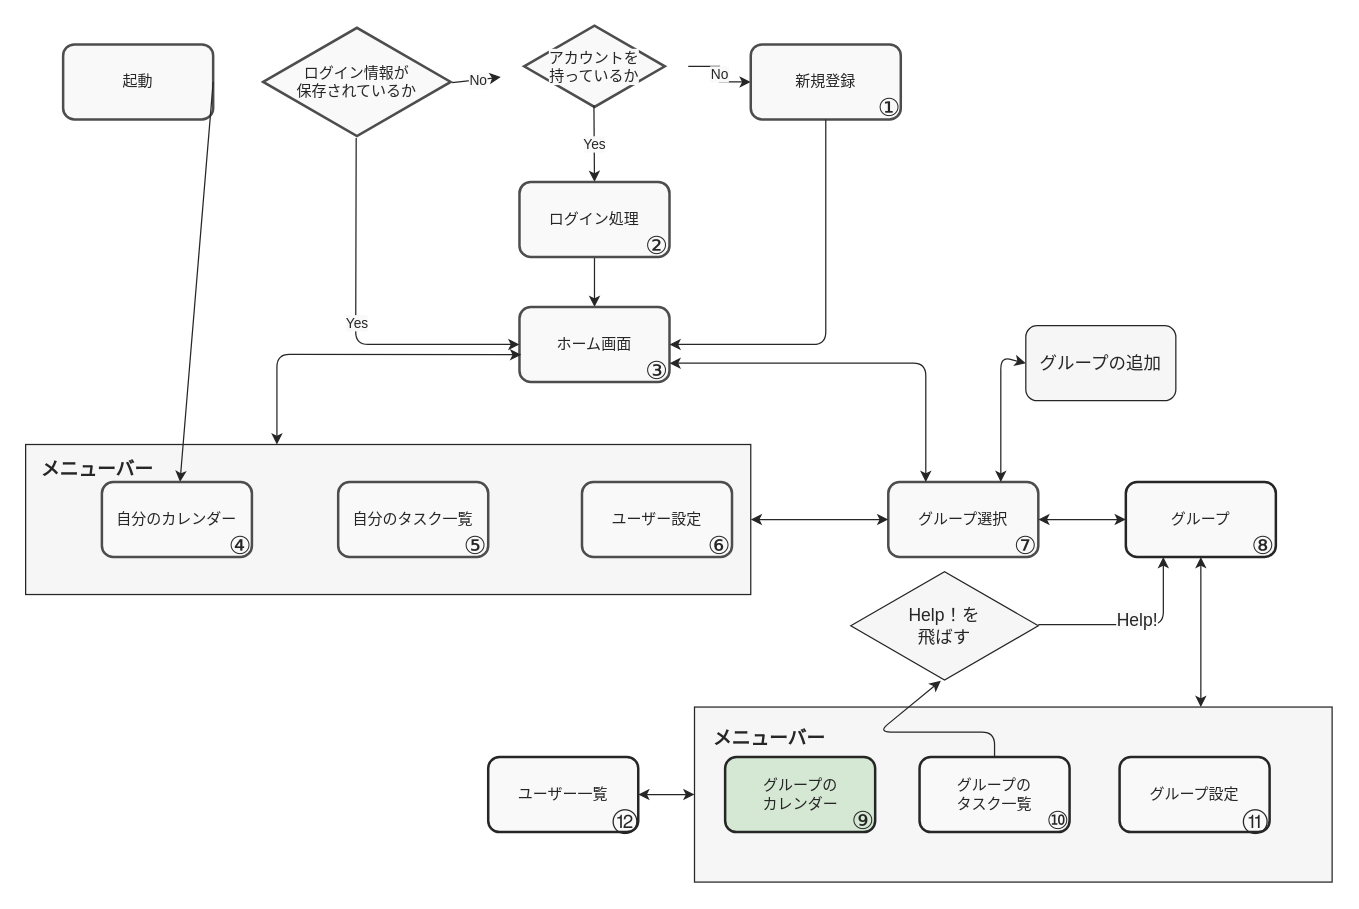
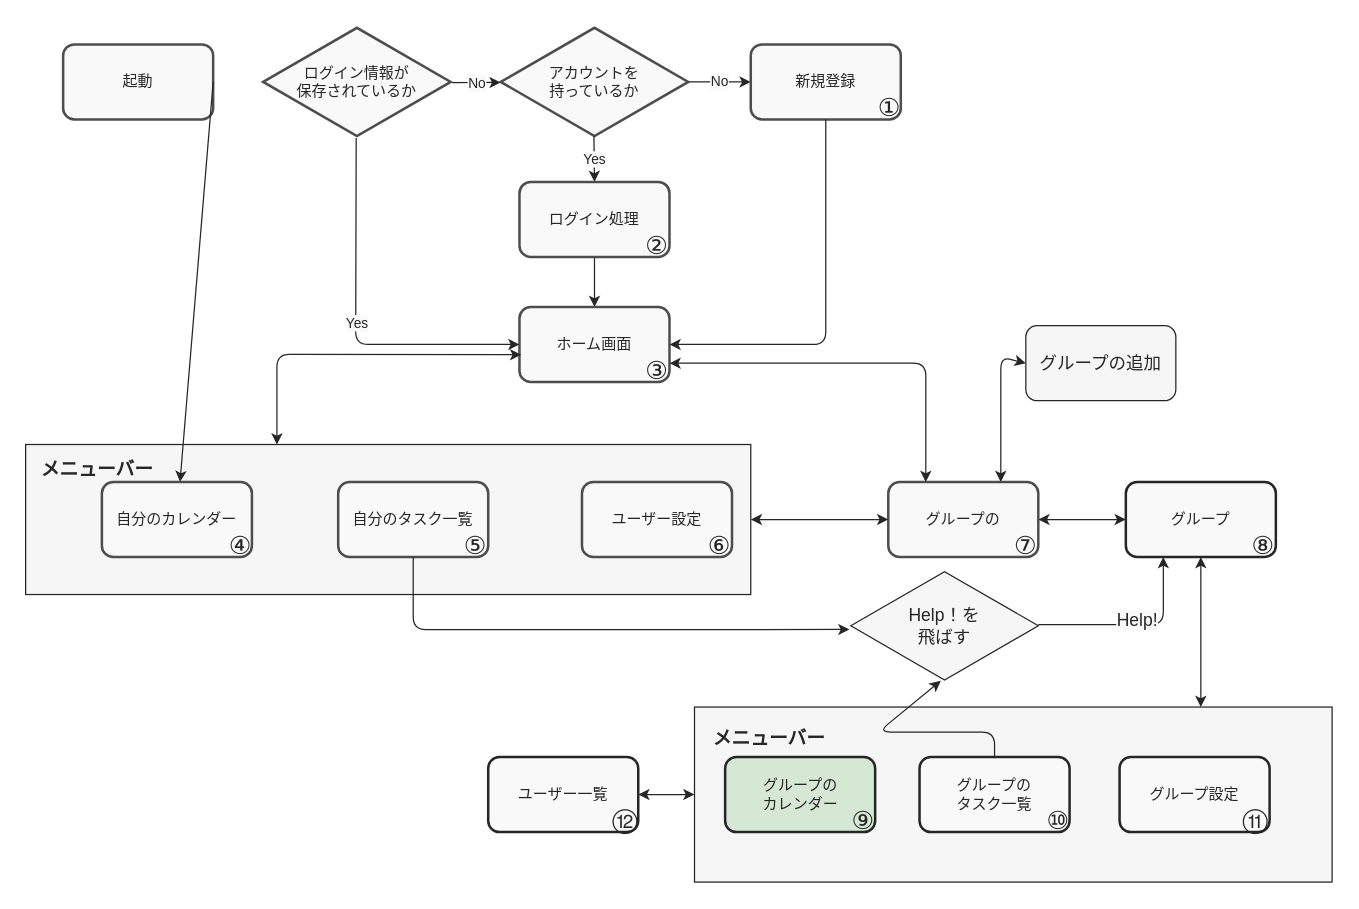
  <mxCell id="0" />
  <mxCell id="1" parent="0" />
  <mxCell id="2" value="" style="rounded=0;whiteSpace=wrap;html=1;strokeColor=#262626;strokeWidth=1;fillColor=#F6F6F6;" parent="1" vertex="1"><mxGeometry x="555" y="565" width="510" height="140" as="geometry" /></mxCell>
  <mxCell id="3" value="" style="rounded=0;whiteSpace=wrap;html=1;fillColor=#F6F6F6;strokeColor=#262626;" parent="1" vertex="1"><mxGeometry x="20" y="355" width="580" height="120" as="geometry" /></mxCell>
  <mxCell id="4" value="&lt;font color=&quot;#262626&quot;&gt;起動&lt;/font&gt;" style="rounded=1;whiteSpace=wrap;html=1;strokeColor=#4D4D4D;strokeWidth=2;fillColor=#F9F9F9;" parent="1" vertex="1"><mxGeometry x="50" y="35" width="120" height="60" as="geometry" /></mxCell>
  <mxCell id="5" value="&lt;font color=&quot;#262626&quot;&gt;ログイン情報が&lt;br&gt;保存されているか&lt;/font&gt;" style="html=1;whiteSpace=wrap;aspect=fixed;shape=isoRectangle;strokeColor=#4D4D4D;strokeWidth=2;fillColor=#F9F9F9;" parent="1" vertex="1"><mxGeometry x="210" y="20" width="150" height="90" as="geometry" /></mxCell>
  <mxCell id="6" value="" style="endArrow=classic;html=1;exitX=1;exitY=0.5;exitDx=0;exitDy=0;strokeColor=#262626;" parent="1" source="4" target="20" edge="1"><mxGeometry width="50" height="50" relative="1" as="geometry"><mxPoint x="380" y="335" as="sourcePoint" /><mxPoint x="430" y="285" as="targetPoint" /></mxGeometry></mxCell>
  <mxCell id="7" value="" style="endArrow=classic;html=1;strokeColor=#262626;exitX=1.008;exitY=0.507;exitDx=0;exitDy=0;exitPerimeter=0;" parent="1" source="5" target="10" edge="1"><mxGeometry relative="1" as="geometry"><mxPoint x="360" y="315" as="sourcePoint" /><mxPoint x="420" y="65" as="targetPoint" /></mxGeometry></mxCell>
  <mxCell id="8" value="No" style="edgeLabel;resizable=0;html=1;align=center;verticalAlign=middle;labelBackgroundColor=#F9F9F9;fontColor=#262626;" parent="7" connectable="0" vertex="1"><mxGeometry relative="1" as="geometry" /></mxCell>
  <mxCell id="9" value="No" style="edgeStyle=orthogonalEdgeStyle;rounded=0;orthogonalLoop=1;jettySize=auto;html=1;fontColor=#262626;strokeColor=#262626;labelBackgroundColor=#F9F9F9;" parent="1" source="10" target="13" edge="1"><mxGeometry relative="1" as="geometry" /></mxCell>
- <mxCell id="10" value="アカウントを&lt;br&gt;持っているか" style="html=1;whiteSpace=wrap;aspect=fixed;shape=isoRectangle;labelBackgroundColor=#F9F9F9;fontColor=#262626;strokeColor=#4D4D4D;strokeWidth=2;fillColor=#F9F9F9;" parent="1" vertex="1"><mxGeometry x="400" y="20" width="150" height="65" as="geometry" /></mxCell>
+ <mxCell id="10" value="アカウントを&lt;br&gt;持っているか" style="html=1;whiteSpace=wrap;aspect=fixed;shape=isoRectangle;labelBackgroundColor=#F9F9F9;fontColor=#262626;strokeColor=#4D4D4D;strokeWidth=2;fillColor=#F9F9F9;" parent="1" vertex="1"><mxGeometry x="400" y="20" width="150" height="90" as="geometry" /></mxCell>
  <mxCell id="11" value="" style="endArrow=classic;html=1;fontColor=#262626;strokeColor=#262626;entryX=0.5;entryY=0;entryDx=0;entryDy=0;exitX=0.497;exitY=0.977;exitDx=0;exitDy=0;exitPerimeter=0;" parent="1" source="10" target="15" edge="1"><mxGeometry relative="1" as="geometry"><mxPoint x="550" y="65" as="sourcePoint" /><mxPoint x="600" y="65" as="targetPoint" /></mxGeometry></mxCell>
  <mxCell id="12" value="Yes" style="edgeLabel;resizable=0;html=1;align=center;verticalAlign=middle;labelBackgroundColor=#F9F9F9;fontColor=#262626;" parent="11" connectable="0" vertex="1"><mxGeometry relative="1" as="geometry" /></mxCell>
  <mxCell id="13" value="新規登録" style="rounded=1;whiteSpace=wrap;html=1;labelBackgroundColor=#F9F9F9;fontColor=#262626;strokeColor=#4D4D4D;strokeWidth=2;fillColor=#F9F9F9;" parent="1" vertex="1"><mxGeometry x="600" y="35" width="120" height="60" as="geometry" /></mxCell>
  <mxCell id="14" value="" style="edgeStyle=orthogonalEdgeStyle;rounded=0;orthogonalLoop=1;jettySize=auto;html=1;labelBackgroundColor=#F9F9F9;fontColor=#262626;strokeColor=#262626;" parent="1" source="15" target="16" edge="1"><mxGeometry relative="1" as="geometry" /></mxCell>
  <mxCell id="15" value="ログイン処理" style="rounded=1;whiteSpace=wrap;html=1;labelBackgroundColor=#F9F9F9;fontColor=#262626;strokeColor=#4D4D4D;strokeWidth=2;fillColor=#F9F9F9;" parent="1" vertex="1"><mxGeometry x="415" y="145" width="120" height="60" as="geometry" /></mxCell>
  <mxCell id="16" value="ホーム画面" style="rounded=1;whiteSpace=wrap;html=1;labelBackgroundColor=#F9F9F9;fontColor=#262626;strokeColor=#4D4D4D;strokeWidth=2;fillColor=#F9F9F9;" parent="1" vertex="1"><mxGeometry x="415" y="245" width="120" height="60" as="geometry" /></mxCell>
  <mxCell id="17" value="" style="endArrow=classic;html=1;labelBackgroundColor=#F9F9F9;fontColor=#262626;strokeColor=#262626;exitX=0.496;exitY=0.998;exitDx=0;exitDy=0;exitPerimeter=0;entryX=0;entryY=0.5;entryDx=0;entryDy=0;" parent="1" source="5" target="16" edge="1"><mxGeometry relative="1" as="geometry"><mxPoint x="330" y="45" as="sourcePoint" /><mxPoint x="430" y="45" as="targetPoint" /><Array as="points"><mxPoint x="284" y="275" /></Array></mxGeometry></mxCell>
  <mxCell id="18" value="Yes" style="edgeLabel;resizable=0;html=1;align=center;verticalAlign=middle;fontColor=#262626;labelBackgroundColor=#F9F9F9;" parent="17" connectable="0" vertex="1"><mxGeometry relative="1" as="geometry" /></mxCell>
  <mxCell id="19" value="" style="endArrow=classic;html=1;labelBackgroundColor=#F9F9F9;fontColor=#262626;strokeColor=#262626;exitX=0.5;exitY=1;exitDx=0;exitDy=0;entryX=1;entryY=0.5;entryDx=0;entryDy=0;" parent="1" source="13" target="16" edge="1"><mxGeometry width="50" height="50" relative="1" as="geometry"><mxPoint x="360" y="65" as="sourcePoint" /><mxPoint x="660" y="285" as="targetPoint" /><Array as="points"><mxPoint x="660" y="275" /></Array></mxGeometry></mxCell>
  <mxCell id="20" value="自分のカレンダー" style="rounded=1;whiteSpace=wrap;html=1;labelBackgroundColor=#F9F9F9;fontColor=#262626;strokeColor=#4D4D4D;strokeWidth=2;fillColor=#F9F9F9;" parent="1" vertex="1"><mxGeometry x="81" y="385" width="120" height="60" as="geometry" /></mxCell>
  <mxCell id="21" value="自分のタスク一覧" style="rounded=1;whiteSpace=wrap;html=1;labelBackgroundColor=#F9F9F9;fontColor=#262626;strokeColor=#4D4D4D;strokeWidth=2;fillColor=#F9F9F9;" parent="1" vertex="1"><mxGeometry x="270" y="385" width="120" height="60" as="geometry" /></mxCell>
  <mxCell id="22" value="ユーザー設定" style="rounded=1;whiteSpace=wrap;html=1;labelBackgroundColor=#F9F9F9;fontColor=#262626;strokeColor=#4D4D4D;strokeWidth=2;fillColor=#F9F9F9;" parent="1" vertex="1"><mxGeometry x="465" y="385" width="120" height="60" as="geometry" /></mxCell>
- <mxCell id="23" value="グループ選択" style="rounded=1;whiteSpace=wrap;html=1;labelBackgroundColor=#F9F9F9;fontColor=#262626;strokeColor=#4D4D4D;strokeWidth=2;fillColor=#F9F9F9;" parent="1" vertex="1"><mxGeometry x="710" y="385" width="120" height="60" as="geometry" /></mxCell>
+ <mxCell id="23" value="グループの" style="rounded=1;whiteSpace=wrap;html=1;labelBackgroundColor=#F9F9F9;fontColor=#262626;strokeColor=#4D4D4D;strokeWidth=2;fillColor=#F9F9F9;" parent="1" vertex="1"><mxGeometry x="710" y="385" width="120" height="60" as="geometry" /></mxCell>
  <mxCell id="24" value="" style="endArrow=classic;startArrow=classic;html=1;labelBackgroundColor=#F9F9F9;fontColor=#262626;strokeColor=#262626;entryX=0.012;entryY=0.637;entryDx=0;entryDy=0;entryPerimeter=0;" parent="1" target="16" edge="1"><mxGeometry width="50" height="50" relative="1" as="geometry"><mxPoint x="221" y="355" as="sourcePoint" /><mxPoint x="410" y="285" as="targetPoint" /><Array as="points"><mxPoint x="221" y="283" /></Array></mxGeometry></mxCell>
  <mxCell id="25" value="" style="endArrow=classic;startArrow=classic;html=1;labelBackgroundColor=#F9F9F9;fontColor=#262626;strokeColor=#262626;entryX=0;entryY=0.5;entryDx=0;entryDy=0;exitX=1;exitY=0.5;exitDx=0;exitDy=0;" parent="1" source="3" target="23" edge="1"><mxGeometry width="50" height="50" relative="1" as="geometry"><mxPoint x="650" y="415" as="sourcePoint" /><mxPoint x="420" y="295" as="targetPoint" /></mxGeometry></mxCell>
  <mxCell id="26" value="" style="endArrow=classic;startArrow=classic;html=1;labelBackgroundColor=#F9F9F9;fontColor=#262626;strokeColor=#262626;exitX=0.25;exitY=0;exitDx=0;exitDy=0;entryX=1;entryY=0.75;entryDx=0;entryDy=0;" parent="1" source="23" target="16" edge="1"><mxGeometry width="50" height="50" relative="1" as="geometry"><mxPoint x="370" y="345" as="sourcePoint" /><mxPoint x="420" y="295" as="targetPoint" /><Array as="points"><mxPoint x="740" y="290" /></Array></mxGeometry></mxCell>
  <mxCell id="27" value="&lt;font color=&quot;#262626&quot;&gt;&lt;span style=&quot;font-size: 15px&quot;&gt;&lt;span&gt;メニューバー&lt;/span&gt;&lt;/span&gt;&lt;/font&gt;" style="text;html=1;strokeColor=none;fillColor=none;align=center;verticalAlign=middle;whiteSpace=wrap;rounded=0;fontStyle=1" parent="1" vertex="1"><mxGeometry x="25" y="365" width="105" height="20" as="geometry" /></mxCell>
  <mxCell id="28" value="&lt;font color=&quot;#262626&quot;&gt;グループ&lt;/font&gt;" style="rounded=1;whiteSpace=wrap;html=1;strokeColor=#262626;strokeWidth=2;fillColor=#F9F9F9;" parent="1" vertex="1"><mxGeometry x="900" y="385" width="120" height="60" as="geometry" /></mxCell>
  <mxCell id="29" value="" style="endArrow=classic;startArrow=classic;html=1;exitX=1;exitY=0.5;exitDx=0;exitDy=0;entryX=0;entryY=0.5;entryDx=0;entryDy=0;strokeColor=#262626;" parent="1" source="23" target="28" edge="1"><mxGeometry width="50" height="50" relative="1" as="geometry"><mxPoint x="560" y="365" as="sourcePoint" /><mxPoint x="610" y="315" as="targetPoint" /></mxGeometry></mxCell>
  <mxCell id="30" value="&lt;font color=&quot;#262626&quot;&gt;グループ設定&lt;/font&gt;" style="rounded=1;whiteSpace=wrap;html=1;strokeColor=#262626;strokeWidth=2;fillColor=#F9F9F9;" parent="1" vertex="1"><mxGeometry x="895" y="605" width="120" height="60" as="geometry" /></mxCell>
  <mxCell id="31" value="&lt;font color=&quot;#262626&quot;&gt;グループの&lt;br&gt;タスク一覧&lt;br&gt;&lt;/font&gt;" style="rounded=1;whiteSpace=wrap;html=1;strokeColor=#262626;strokeWidth=2;fillColor=#F9F9F9;" parent="1" vertex="1"><mxGeometry x="735" y="605" width="120" height="60" as="geometry" /></mxCell>
  <mxCell id="32" value="&lt;font color=&quot;#262626&quot;&gt;グループの&lt;br&gt;カレンダー&lt;/font&gt;" style="rounded=1;whiteSpace=wrap;html=1;strokeColor=#262626;strokeWidth=2;fillColor=#d5e8d4;" parent="1" vertex="1"><mxGeometry x="579.5" y="605" width="120" height="60" as="geometry" /></mxCell>
  <mxCell id="33" value="&lt;font color=&quot;#262626&quot;&gt;ユーザー一覧&lt;/font&gt;" style="rounded=1;whiteSpace=wrap;html=1;strokeColor=#262626;strokeWidth=2;fillColor=#F9F9F9;" parent="1" vertex="1"><mxGeometry x="390" y="605" width="120" height="60" as="geometry" /></mxCell>
  <mxCell id="34" value="" style="endArrow=classic;startArrow=classic;html=1;strokeColor=#262626;exitX=1;exitY=0.5;exitDx=0;exitDy=0;" parent="1" source="33" edge="1"><mxGeometry width="50" height="50" relative="1" as="geometry"><mxPoint x="545" y="635" as="sourcePoint" /><mxPoint x="555" y="635" as="targetPoint" /></mxGeometry></mxCell>
  <mxCell id="35" value="" style="endArrow=classic;startArrow=classic;html=1;strokeColor=#262626;entryX=0.5;entryY=1;entryDx=0;entryDy=0;" parent="1" target="28" edge="1"><mxGeometry width="50" height="50" relative="1" as="geometry"><mxPoint x="960" y="565" as="sourcePoint" /><mxPoint x="560" y="295" as="targetPoint" /></mxGeometry></mxCell>
  <mxCell id="36" value="&lt;font color=&quot;#262626&quot; style=&quot;font-size: 15px&quot;&gt;メニューバー&lt;/font&gt;" style="text;html=1;strokeColor=none;fillColor=none;align=center;verticalAlign=middle;whiteSpace=wrap;rounded=0;fontStyle=1;fontSize=14;" parent="1" vertex="1"><mxGeometry x="565" y="575" width="100" height="30" as="geometry" /></mxCell>
  <mxCell id="37" value="&lt;font color=&quot;#262626&quot;&gt;グループの追加&lt;/font&gt;" style="rounded=1;whiteSpace=wrap;html=1;fontSize=14;strokeColor=#262626;strokeWidth=1;fillColor=#F6F6F6;" parent="1" vertex="1"><mxGeometry x="820" y="260" width="120" height="60" as="geometry" /></mxCell>
  <mxCell id="38" value="" style="endArrow=classic;startArrow=classic;html=1;fontSize=14;strokeColor=#262626;exitX=0.75;exitY=0;exitDx=0;exitDy=0;entryX=0;entryY=0.5;entryDx=0;entryDy=0;" parent="1" source="23" target="37" edge="1"><mxGeometry width="50" height="50" relative="1" as="geometry"><mxPoint x="530" y="425" as="sourcePoint" /><mxPoint x="580" y="375" as="targetPoint" /><Array as="points"><mxPoint x="800" y="285" /></Array></mxGeometry></mxCell>
  <mxCell id="39" value="Help！を&lt;br&gt;飛ばす" style="html=1;whiteSpace=wrap;aspect=fixed;shape=isoRectangle;fontSize=14;fontColor=#262626;strokeColor=#262626;strokeWidth=1;fillColor=#F6F6F6;" parent="1" vertex="1"><mxGeometry x="680" y="455" width="150" height="90" as="geometry" /></mxCell>
+ <mxCell id="40" value="" style="endArrow=classic;html=1;fontSize=14;fontColor=#262626;strokeColor=#262626;exitX=0.5;exitY=1;exitDx=0;exitDy=0;entryX=-0.007;entryY=0.533;entryDx=0;entryDy=0;entryPerimeter=0;" parent="1" source="21" target="39" edge="1"><mxGeometry width="50" height="50" relative="1" as="geometry"><mxPoint x="570" y="375" as="sourcePoint" /><mxPoint x="620" y="325" as="targetPoint" /><Array as="points"><mxPoint x="330" y="503" /></Array></mxGeometry></mxCell>
  <mxCell id="41" value="" style="endArrow=classic;html=1;fontSize=14;fontColor=#262626;strokeColor=#262626;exitX=0.5;exitY=0;exitDx=0;exitDy=0;entryX=0.48;entryY=0.989;entryDx=0;entryDy=0;entryPerimeter=0;" parent="1" source="31" target="39" edge="1"><mxGeometry width="50" height="50" relative="1" as="geometry"><mxPoint x="570" y="375" as="sourcePoint" /><mxPoint x="620" y="325" as="targetPoint" /><Array as="points"><mxPoint x="795" y="585" /><mxPoint x="702" y="585" /></Array></mxGeometry></mxCell>
  <mxCell id="42" value="" style="endArrow=classic;html=1;fontSize=14;fontColor=#262626;strokeColor=#262626;exitX=1;exitY=0.489;exitDx=0;exitDy=0;exitPerimeter=0;entryX=0.25;entryY=1;entryDx=0;entryDy=0;" parent="1" source="39" target="28" edge="1"><mxGeometry relative="1" as="geometry"><mxPoint x="540" y="355" as="sourcePoint" /><mxPoint x="640" y="355" as="targetPoint" /><Array as="points"><mxPoint x="930" y="499" /></Array></mxGeometry></mxCell>
  <mxCell id="43" value="&lt;span style=&quot;background-color: rgb(249 , 249 , 249)&quot;&gt;Help!&lt;/span&gt;" style="edgeLabel;html=1;align=center;verticalAlign=middle;resizable=0;points=[];fontSize=14;fontColor=#262626;" parent="42" vertex="1" connectable="0"><mxGeometry x="0.01" y="-4" relative="1" as="geometry"><mxPoint y="-8" as="offset" /></mxGeometry></mxCell>
  <mxCell id="44" value="①" style="text;html=1;align=center;verticalAlign=middle;whiteSpace=wrap;rounded=0;fontColor=#262626;fontSize=20;" parent="1" vertex="1"><mxGeometry x="691" y="75" width="40" height="20" as="geometry" /></mxCell>
  <mxCell id="45" value="②" style="text;html=1;strokeColor=none;fillColor=none;align=center;verticalAlign=middle;whiteSpace=wrap;rounded=0;fontSize=20;fontColor=#262626;" parent="1" vertex="1"><mxGeometry x="505" y="185" width="40" height="20" as="geometry" /></mxCell>
  <mxCell id="46" value="③" style="text;html=1;strokeColor=none;fillColor=none;align=center;verticalAlign=middle;whiteSpace=wrap;rounded=0;fontSize=20;fontColor=#262626;" parent="1" vertex="1"><mxGeometry x="505" y="285" width="40" height="20" as="geometry" /></mxCell>
  <mxCell id="47" value="④" style="text;html=1;strokeColor=none;fillColor=none;align=center;verticalAlign=middle;whiteSpace=wrap;rounded=0;fontSize=20;fontColor=#262626;" parent="1" vertex="1"><mxGeometry x="172" y="425" width="40" height="20" as="geometry" /></mxCell>
  <mxCell id="48" value="⑤" style="text;html=1;strokeColor=none;fillColor=none;align=center;verticalAlign=middle;whiteSpace=wrap;rounded=0;fontSize=20;fontColor=#262626;" parent="1" vertex="1"><mxGeometry x="360" y="425" width="40" height="20" as="geometry" /></mxCell>
  <mxCell id="49" value="⑥" style="text;html=1;strokeColor=none;fillColor=none;align=center;verticalAlign=middle;whiteSpace=wrap;rounded=0;fontSize=20;fontColor=#262626;" parent="1" vertex="1"><mxGeometry x="555" y="425" width="40" height="20" as="geometry" /></mxCell>
  <mxCell id="50" value="⑦" style="text;html=1;strokeColor=none;fillColor=none;align=center;verticalAlign=middle;whiteSpace=wrap;rounded=0;fontSize=20;fontColor=#262626;" parent="1" vertex="1"><mxGeometry x="800" y="425" width="40" height="20" as="geometry" /></mxCell>
  <mxCell id="51" value="⑧" style="text;html=1;strokeColor=none;fillColor=none;align=center;verticalAlign=middle;whiteSpace=wrap;rounded=0;fontSize=20;fontColor=#262626;" parent="1" vertex="1"><mxGeometry x="990" y="425" width="40" height="20" as="geometry" /></mxCell>
  <mxCell id="52" value="⑨" style="text;html=1;strokeColor=none;fillColor=none;align=center;verticalAlign=middle;whiteSpace=wrap;rounded=0;fontSize=20;fontColor=#262626;" parent="1" vertex="1"><mxGeometry x="670" y="645" width="40" height="20" as="geometry" /></mxCell>
  <mxCell id="53" value="⑩" style="text;html=1;strokeColor=none;fillColor=none;align=center;verticalAlign=middle;whiteSpace=wrap;rounded=0;fontSize=20;fontColor=#262626;" parent="1" vertex="1"><mxGeometry x="826" y="645" width="40" height="20" as="geometry" /></mxCell>
  <mxCell id="54" value="⑪" style="text;html=1;strokeColor=none;fillColor=none;align=center;verticalAlign=middle;whiteSpace=wrap;rounded=0;fontSize=20;fontColor=#262626;" parent="1" vertex="1"><mxGeometry x="984" y="644" width="40" height="20" as="geometry" /></mxCell>
  <mxCell id="55" value="⑫" style="text;html=1;strokeColor=none;fillColor=none;align=center;verticalAlign=middle;whiteSpace=wrap;rounded=0;fontSize=20;fontColor=#262626;" parent="1" vertex="1"><mxGeometry x="480" y="644" width="40" height="20" as="geometry" /></mxCell>
